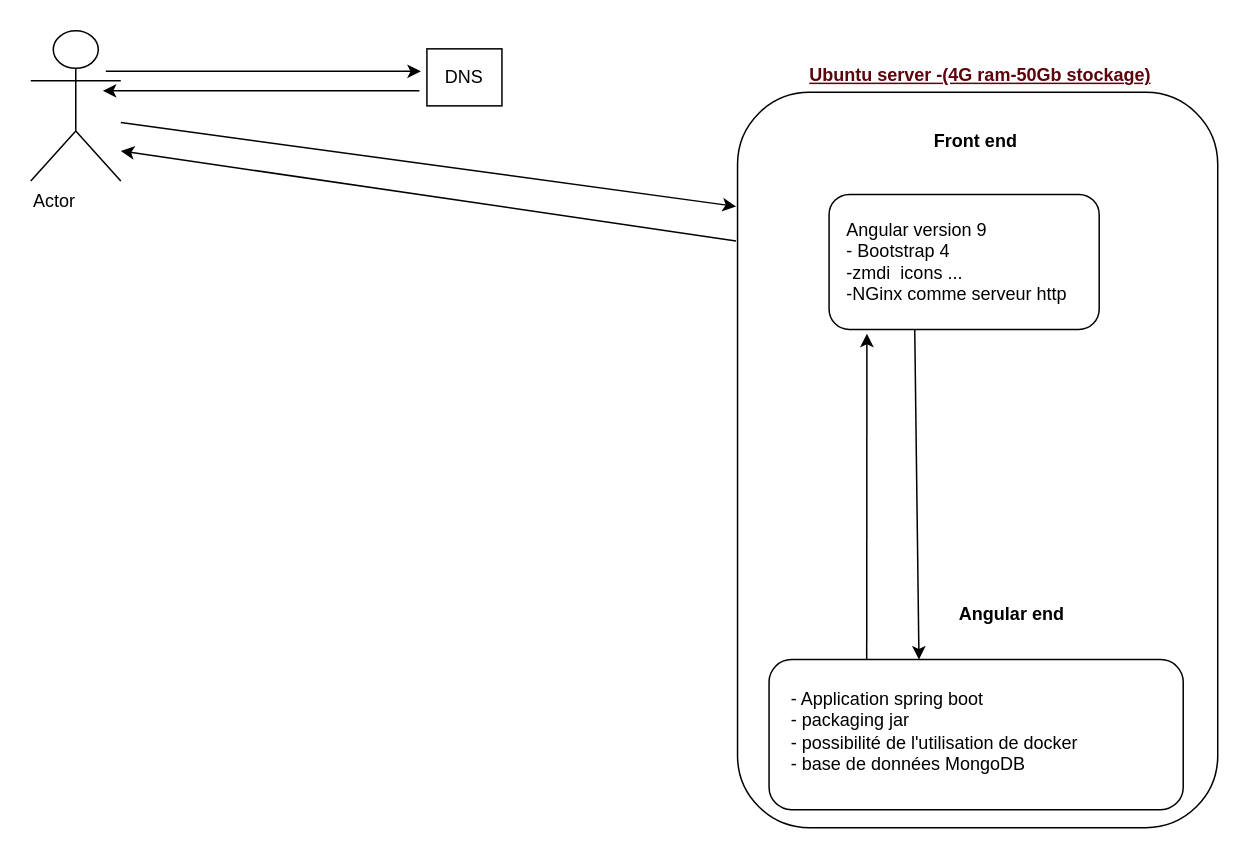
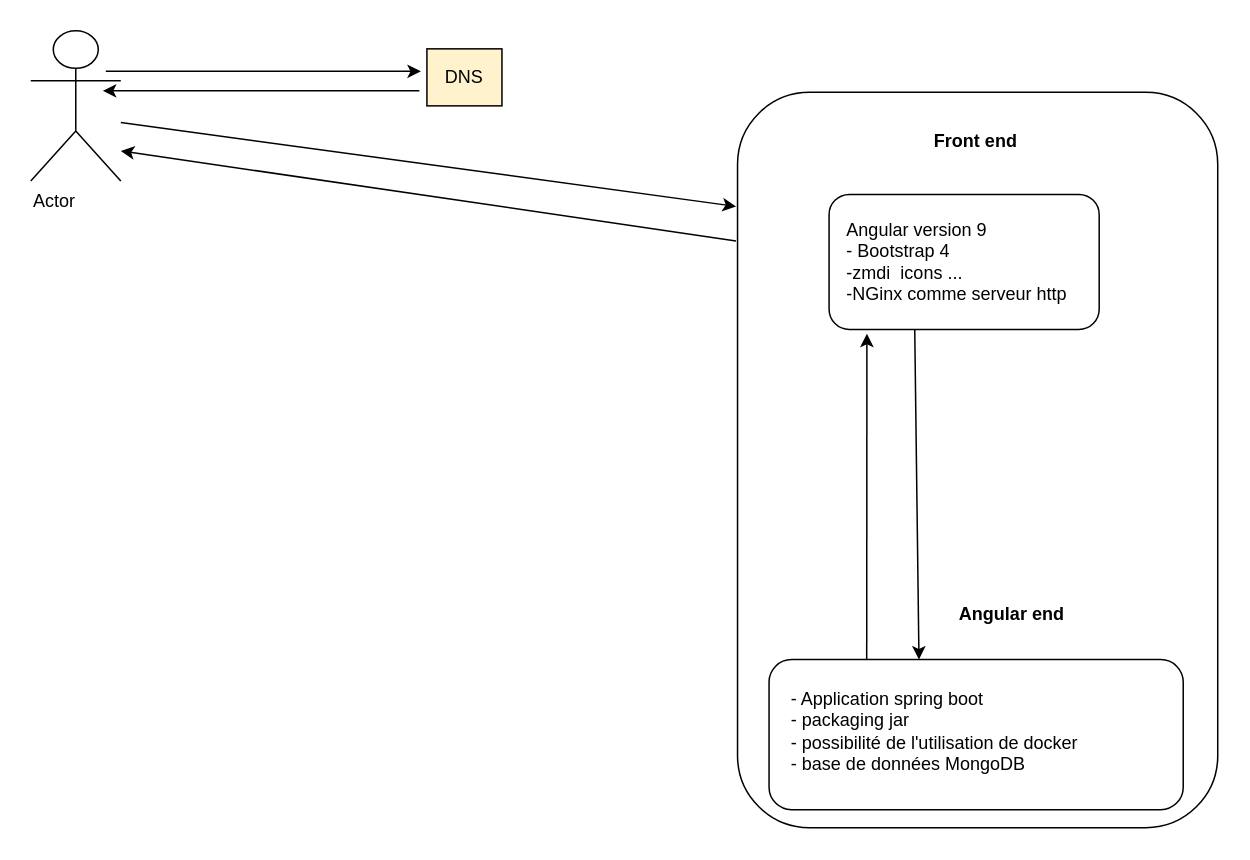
  <mxCell id="0" />
  <mxCell id="1" parent="0" />
  <mxCell id="2" value="Angular version 9&lt;br&gt;- Bootstrap 4&lt;br&gt;-zmdi&amp;nbsp; icons ...&lt;br&gt;-NGinx comme serveur http" style="rounded=1;whiteSpace=wrap;html=1;align=left;spacing=12;" vertex="1" parent="1"><mxGeometry x="552" y="129" width="180" height="90" as="geometry" /></mxCell>
  <mxCell id="3" value="Front end" style="text;html=1;strokeColor=none;fillColor=none;align=center;verticalAlign=middle;whiteSpace=wrap;rounded=0;fontStyle=1" vertex="1" parent="1"><mxGeometry x="605" y="84" width="90" height="20" as="geometry" /></mxCell>
  <mxCell id="4" value="- Application spring boot&lt;br&gt;- packaging jar&amp;nbsp;&lt;br&gt;- possibilité de l'utilisation de docker&lt;br&gt;- base de données MongoDB" style="rounded=1;whiteSpace=wrap;html=1;align=left;spacingTop=0;spacing=15;verticalAlign=top;" vertex="1" parent="1"><mxGeometry x="512" y="439" width="276" height="100" as="geometry" /></mxCell>
  <mxCell id="5" value="Angular end" style="text;html=1;strokeColor=none;fillColor=none;align=center;verticalAlign=middle;whiteSpace=wrap;rounded=0;fontStyle=1" vertex="1" parent="1"><mxGeometry x="629" y="399" width="90" height="20" as="geometry" /></mxCell>
  <mxCell id="6" value="Actor" style="shape=umlActor;verticalLabelPosition=bottom;verticalAlign=top;html=1;outlineConnect=0;align=left;" vertex="1" parent="1"><mxGeometry x="20" y="20" width="60" height="100" as="geometry" /></mxCell>
- <mxCell id="7" value="DNS" style="rounded=0;whiteSpace=wrap;html=1;align=center;" vertex="1" parent="1"><mxGeometry x="284" y="32" width="50" height="38" as="geometry" /></mxCell>
+ <mxCell id="7" value="DNS" style="rounded=0;whiteSpace=wrap;html=1;align=center;fillColor=#fff2cc;" vertex="1" parent="1"><mxGeometry x="284" y="32" width="50" height="38" as="geometry" /></mxCell>
  <mxCell id="8" value="" style="endArrow=classic;html=1;" edge="1" parent="1"><mxGeometry width="50" height="50" relative="1" as="geometry"><mxPoint x="70" y="47" as="sourcePoint" /><mxPoint x="280" y="47" as="targetPoint" /></mxGeometry></mxCell>
  <mxCell id="9" value="" style="endArrow=classic;html=1;" edge="1" parent="1"><mxGeometry width="50" height="50" relative="1" as="geometry"><mxPoint x="279" y="60" as="sourcePoint" /><mxPoint x="68" y="60" as="targetPoint" /></mxGeometry></mxCell>
  <mxCell id="10" value="" style="endArrow=classic;html=1;" edge="1" parent="1"><mxGeometry width="50" height="50" relative="1" as="geometry"><mxPoint x="80" y="81.091" as="sourcePoint" /><mxPoint x="490" y="137" as="targetPoint" /></mxGeometry></mxCell>
  <mxCell id="11" value="" style="endArrow=classic;html=1;entryX=0.362;entryY=0;entryDx=0;entryDy=0;entryPerimeter=0;exitX=0.344;exitY=0.224;exitDx=0;exitDy=0;exitPerimeter=0;" edge="1" parent="1" target="4"><mxGeometry width="50" height="50" relative="1" as="geometry"><mxPoint x="609.08" y="218.76" as="sourcePoint" /><mxPoint x="899" y="249" as="targetPoint" /></mxGeometry></mxCell>
  <mxCell id="12" value="" style="endArrow=classic;html=1;entryX=0.14;entryY=1.031;entryDx=0;entryDy=0;entryPerimeter=0;exitX=0.244;exitY=0.673;exitDx=0;exitDy=0;exitPerimeter=0;" edge="1" parent="1" target="2"><mxGeometry width="50" height="50" relative="1" as="geometry"><mxPoint x="577.08" y="438.77" as="sourcePoint" /><mxPoint x="877" y="259" as="targetPoint" /></mxGeometry></mxCell>
  <mxCell id="13" value="" style="endArrow=classic;html=1;" edge="1" parent="1"><mxGeometry width="50" height="50" relative="1" as="geometry"><mxPoint x="490" y="160" as="sourcePoint" /><mxPoint x="80" y="100" as="targetPoint" /></mxGeometry></mxCell>
  <mxCell id="14" value="" style="rounded=1;whiteSpace=wrap;html=1;align=center;fillColor=none;" vertex="1" parent="1"><mxGeometry x="491" y="61" width="320" height="490" as="geometry" /></mxCell>
- <mxCell id="15" value="Ubuntu server -(4G ram-50Gb stockage)" style="text;html=1;strokeColor=none;fillColor=none;align=center;verticalAlign=middle;whiteSpace=wrap;rounded=0;fontStyle=5;fontColor=#5C040C;" vertex="1" parent="1"><mxGeometry x="518" y="40" width="270" height="20" as="geometry" /></mxCell>
